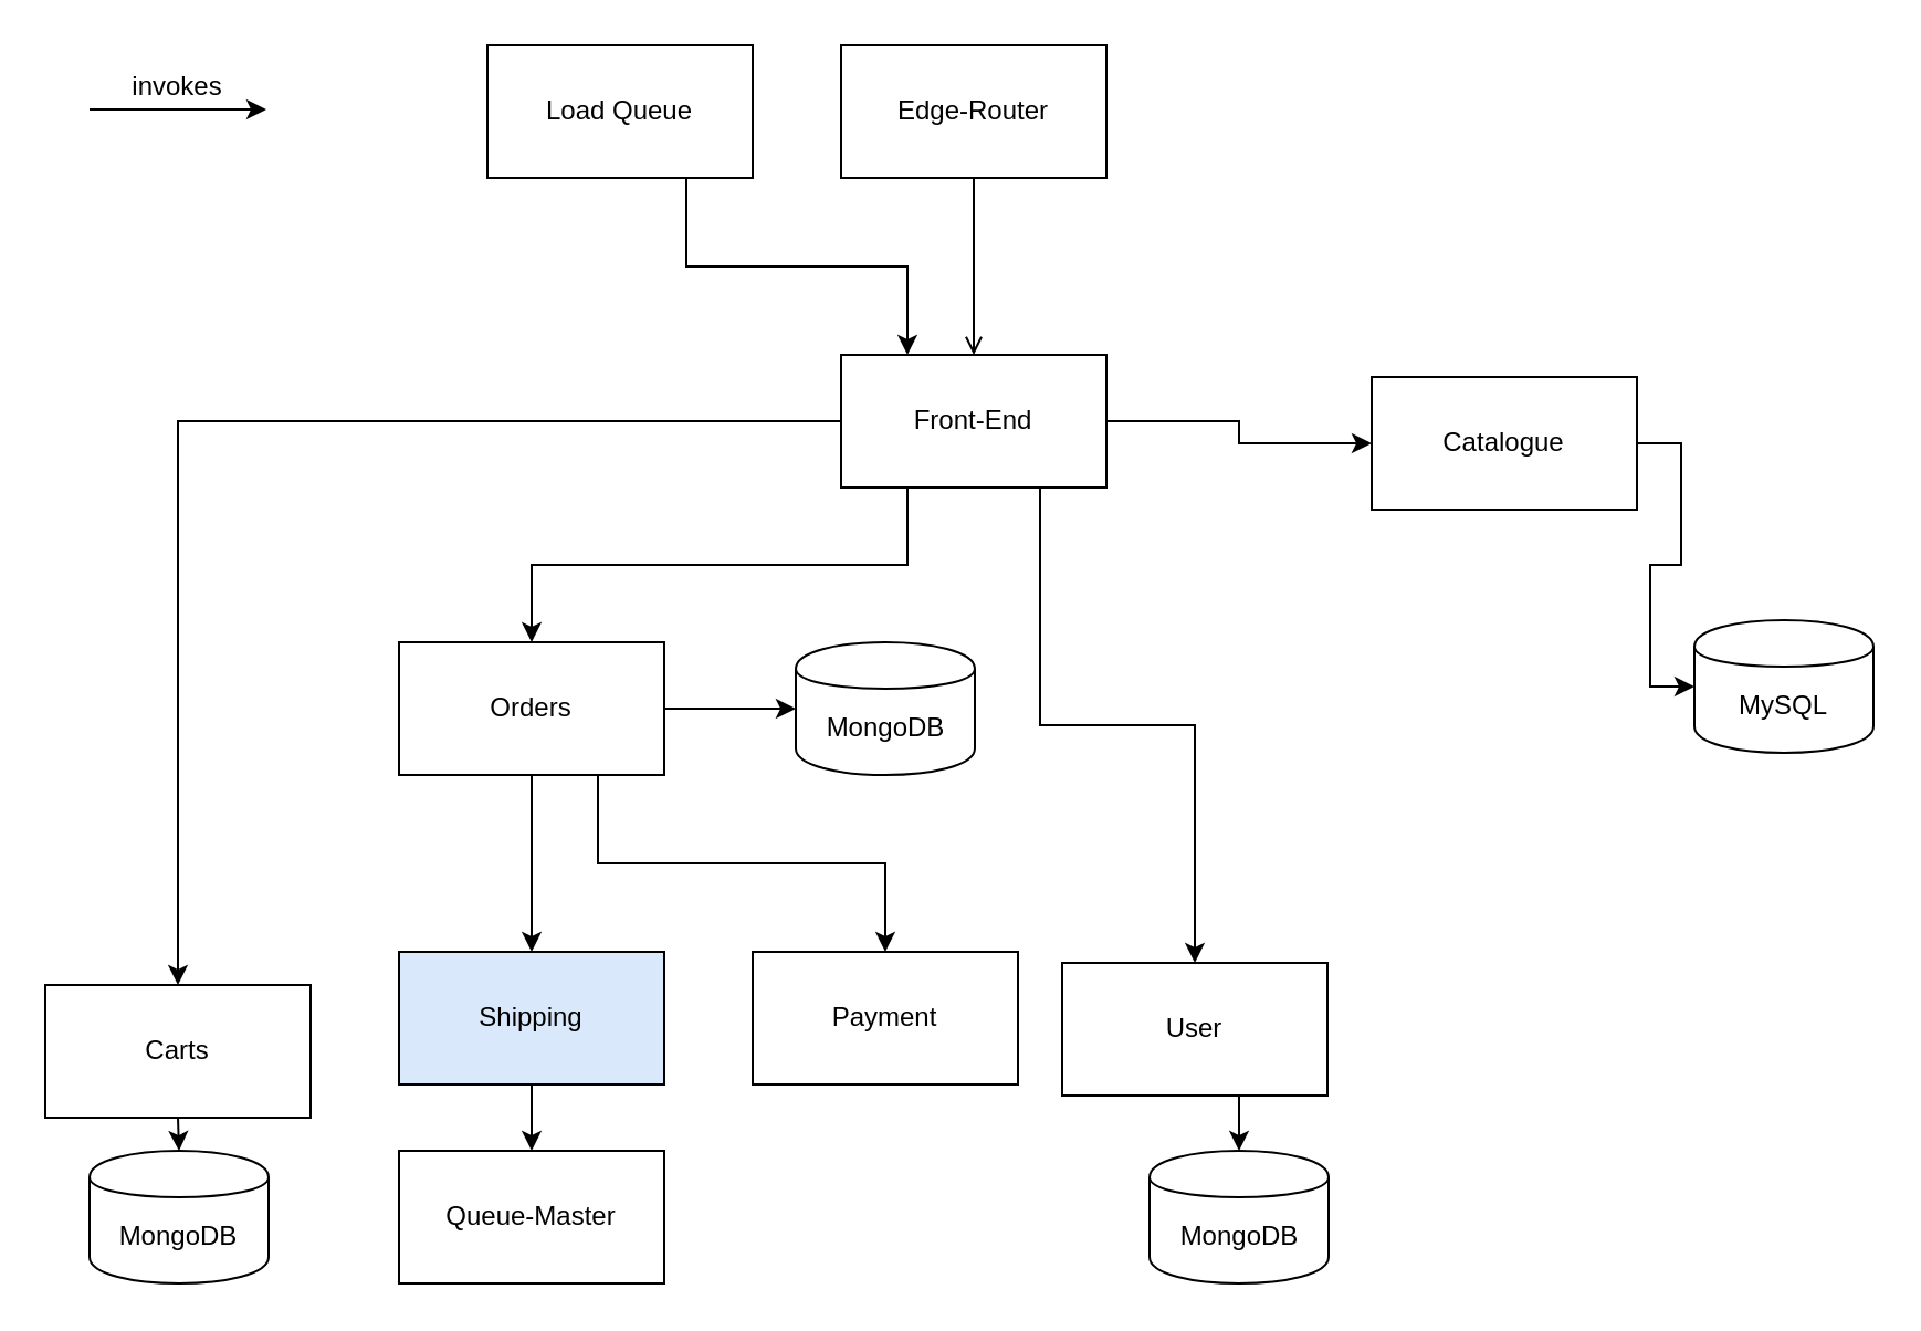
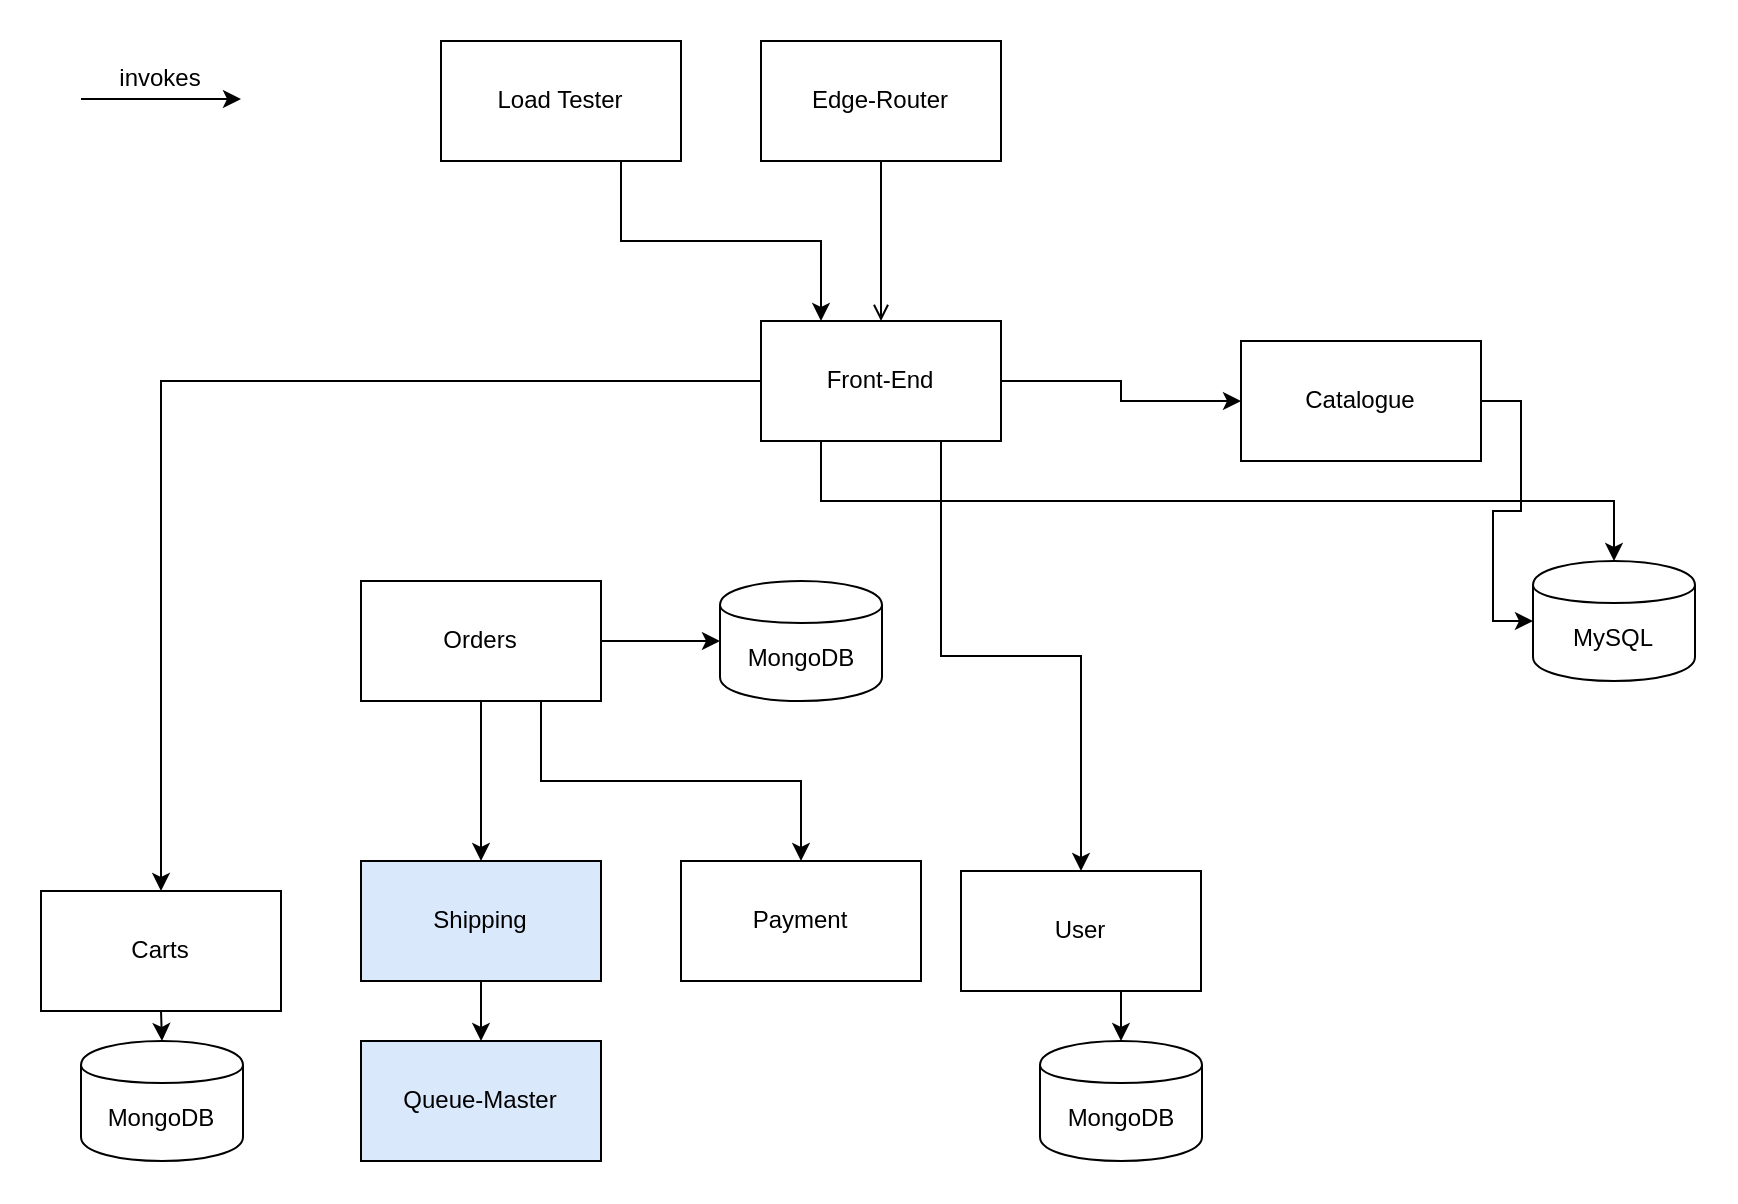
  <mxCell id="0" />
  <mxCell id="1" parent="0" />
- <mxCell id="2" style="edgeStyle=orthogonalEdgeStyle;rounded=0;orthogonalLoop=1;jettySize=auto;html=1;exitX=0.25;exitY=1;exitDx=0;exitDy=0;entryX=0.5;entryY=0;entryDx=0;entryDy=0;" parent="1" source="6" target="12" edge="1"><mxGeometry relative="1" as="geometry" /></mxCell>
+ <mxCell id="2" style="edgeStyle=orthogonalEdgeStyle;rounded=0;orthogonalLoop=1;jettySize=auto;html=1;exitX=0.25;exitY=1;exitDx=0;exitDy=0;" parent="1" source="6" target="24" edge="1"><mxGeometry relative="1" as="geometry" /></mxCell>
  <mxCell id="3" style="edgeStyle=orthogonalEdgeStyle;rounded=0;orthogonalLoop=1;jettySize=auto;html=1;exitX=1;exitY=0.5;exitDx=0;exitDy=0;entryX=0;entryY=0.5;entryDx=0;entryDy=0;" parent="1" source="6" target="8" edge="1"><mxGeometry relative="1" as="geometry" /></mxCell>
  <mxCell id="4" style="edgeStyle=orthogonalEdgeStyle;rounded=0;orthogonalLoop=1;jettySize=auto;html=1;exitX=0;exitY=0.5;exitDx=0;exitDy=0;entryX=0.5;entryY=0;entryDx=0;entryDy=0;" edge="1" parent="1" source="6" target="17"><mxGeometry relative="1" as="geometry"><Array as="points"><mxPoint x="80" y="190" /></Array></mxGeometry></mxCell>
  <mxCell id="5" style="edgeStyle=orthogonalEdgeStyle;rounded=0;orthogonalLoop=1;jettySize=auto;html=1;exitX=0.75;exitY=1;exitDx=0;exitDy=0;entryX=0.5;entryY=0;entryDx=0;entryDy=0;" edge="1" parent="1" source="6" target="19"><mxGeometry relative="1" as="geometry" /></mxCell>
  <mxCell id="6" value="&lt;div&gt;Front-End&lt;/div&gt;" style="rounded=0;whiteSpace=wrap;html=1;" parent="1" vertex="1"><mxGeometry x="380" y="160" width="120" height="60" as="geometry" /></mxCell>
  <mxCell id="7" style="edgeStyle=orthogonalEdgeStyle;rounded=0;orthogonalLoop=1;jettySize=auto;html=1;exitX=1;exitY=0.5;exitDx=0;exitDy=0;entryX=0;entryY=0.5;entryDx=0;entryDy=0;" parent="1" source="8" target="24" edge="1"><mxGeometry relative="1" as="geometry" /></mxCell>
  <mxCell id="8" value="&lt;div&gt;Catalogue&lt;/div&gt;" style="rounded=0;whiteSpace=wrap;html=1;" parent="1" vertex="1"><mxGeometry x="620" y="170" width="120" height="60" as="geometry" /></mxCell>
  <mxCell id="9" style="edgeStyle=orthogonalEdgeStyle;rounded=0;orthogonalLoop=1;jettySize=auto;html=1;exitX=0.75;exitY=1;exitDx=0;exitDy=0;" parent="1" source="12" target="13" edge="1"><mxGeometry relative="1" as="geometry" /></mxCell>
  <mxCell id="10" style="edgeStyle=orthogonalEdgeStyle;rounded=0;orthogonalLoop=1;jettySize=auto;html=1;exitX=0.5;exitY=1;exitDx=0;exitDy=0;entryX=0.5;entryY=0;entryDx=0;entryDy=0;" parent="1" source="12" target="15" edge="1"><mxGeometry relative="1" as="geometry" /></mxCell>
  <mxCell id="11" style="edgeStyle=orthogonalEdgeStyle;rounded=0;orthogonalLoop=1;jettySize=auto;html=1;exitX=1;exitY=0.5;exitDx=0;exitDy=0;entryX=0;entryY=0.5;entryDx=0;entryDy=0;" parent="1" source="12" target="26" edge="1"><mxGeometry relative="1" as="geometry" /></mxCell>
  <mxCell id="12" value="&lt;div&gt;Orders&lt;/div&gt;" style="rounded=0;whiteSpace=wrap;html=1;" parent="1" vertex="1"><mxGeometry x="180" y="290" width="120" height="60" as="geometry" /></mxCell>
  <mxCell id="13" value="&lt;div&gt;Payment&lt;/div&gt;" style="rounded=0;whiteSpace=wrap;html=1;" parent="1" vertex="1"><mxGeometry x="340" y="430" width="120" height="60" as="geometry" /></mxCell>
  <mxCell id="14" style="edgeStyle=orthogonalEdgeStyle;rounded=0;orthogonalLoop=1;jettySize=auto;html=1;exitX=0.5;exitY=1;exitDx=0;exitDy=0;entryX=0.5;entryY=0;entryDx=0;entryDy=0;" edge="1" parent="1" source="15" target="29"><mxGeometry relative="1" as="geometry" /></mxCell>
  <mxCell id="15" value="Shipping" style="rounded=0;whiteSpace=wrap;html=1;fillColor=#dae8fc;" parent="1" vertex="1"><mxGeometry x="180" y="430" width="120" height="60" as="geometry" /></mxCell>
  <mxCell id="16" style="edgeStyle=orthogonalEdgeStyle;rounded=0;orthogonalLoop=1;jettySize=auto;html=1;exitX=0.5;exitY=1;exitDx=0;exitDy=0;entryX=0.5;entryY=0;entryDx=0;entryDy=0;" parent="1" source="17" target="25" edge="1"><mxGeometry relative="1" as="geometry" /></mxCell>
  <mxCell id="17" value="&lt;div&gt;Carts&lt;/div&gt;" style="rounded=0;whiteSpace=wrap;html=1;" parent="1" vertex="1"><mxGeometry x="20" y="445" width="120" height="60" as="geometry" /></mxCell>
  <mxCell id="18" style="edgeStyle=orthogonalEdgeStyle;rounded=0;orthogonalLoop=1;jettySize=auto;html=1;exitX=0.5;exitY=1;exitDx=0;exitDy=0;entryX=0.5;entryY=0;entryDx=0;entryDy=0;" edge="1" parent="1" source="19" target="30"><mxGeometry relative="1" as="geometry" /></mxCell>
  <mxCell id="19" value="User" style="rounded=0;whiteSpace=wrap;html=1;" parent="1" vertex="1"><mxGeometry x="480" y="435" width="120" height="60" as="geometry" /></mxCell>
  <mxCell id="20" style="edgeStyle=orthogonalEdgeStyle;rounded=0;orthogonalLoop=1;jettySize=auto;html=1;exitX=0.5;exitY=1;exitDx=0;exitDy=0;entryX=0.5;entryY=0;entryDx=0;entryDy=0;endArrow=open;" parent="1" source="21" target="6" edge="1"><mxGeometry relative="1" as="geometry" /></mxCell>
  <mxCell id="21" value="Edge-Router" style="rounded=0;whiteSpace=wrap;html=1;" parent="1" vertex="1"><mxGeometry x="380" y="20" width="120" height="60" as="geometry" /></mxCell>
  <mxCell id="22" style="edgeStyle=orthogonalEdgeStyle;rounded=0;orthogonalLoop=1;jettySize=auto;html=1;exitX=0.75;exitY=1;exitDx=0;exitDy=0;entryX=0.25;entryY=0;entryDx=0;entryDy=0;" parent="1" source="23" target="6" edge="1"><mxGeometry relative="1" as="geometry" /></mxCell>
- <mxCell id="23" value="Load Queue" style="rounded=0;whiteSpace=wrap;html=1;" parent="1" vertex="1"><mxGeometry x="220" y="20" width="120" height="60" as="geometry" /></mxCell>
+ <mxCell id="23" value="Load Tester" style="rounded=0;whiteSpace=wrap;html=1;" parent="1" vertex="1"><mxGeometry x="220" y="20" width="120" height="60" as="geometry" /></mxCell>
  <mxCell id="24" value="MySQL" style="shape=cylinder;whiteSpace=wrap;html=1;boundedLbl=1;backgroundOutline=1;" parent="1" vertex="1"><mxGeometry x="766" y="280" width="81" height="60" as="geometry" /></mxCell>
  <mxCell id="25" value="&lt;div&gt;MongoDB&lt;/div&gt;" style="shape=cylinder;whiteSpace=wrap;html=1;boundedLbl=1;backgroundOutline=1;" parent="1" vertex="1"><mxGeometry x="40" y="520" width="81" height="60" as="geometry" /></mxCell>
  <mxCell id="26" value="&lt;div&gt;MongoDB&lt;/div&gt;" style="shape=cylinder;whiteSpace=wrap;html=1;boundedLbl=1;backgroundOutline=1;" parent="1" vertex="1"><mxGeometry x="359.5" y="290" width="81" height="60" as="geometry" /></mxCell>
  <mxCell id="27" value="" style="endArrow=classic;html=1;" edge="1" parent="1"><mxGeometry width="50" height="50" relative="1" as="geometry"><mxPoint x="40" y="49" as="sourcePoint" /><mxPoint x="120" y="49" as="targetPoint" /></mxGeometry></mxCell>
  <mxCell id="28" value="&lt;div&gt;invokes&lt;/div&gt;" style="text;html=1;strokeColor=none;fillColor=none;align=center;verticalAlign=middle;whiteSpace=wrap;rounded=0;" vertex="1" parent="1"><mxGeometry x="60" y="29" width="40" height="20" as="geometry" /></mxCell>
- <mxCell id="29" value="&lt;div&gt;Queue-Master&lt;/div&gt;" style="rounded=0;whiteSpace=wrap;html=1;" vertex="1" parent="1"><mxGeometry x="180" y="520" width="120" height="60" as="geometry" /></mxCell>
+ <mxCell id="29" value="&lt;div&gt;Queue-Master&lt;/div&gt;" style="rounded=0;whiteSpace=wrap;html=1;fillColor=#dae8fc;" vertex="1" parent="1"><mxGeometry x="180" y="520" width="120" height="60" as="geometry" /></mxCell>
  <mxCell id="30" value="&lt;div&gt;MongoDB&lt;/div&gt;" style="shape=cylinder;whiteSpace=wrap;html=1;boundedLbl=1;backgroundOutline=1;" vertex="1" parent="1"><mxGeometry x="519.5" y="520" width="81" height="60" as="geometry" /></mxCell>
